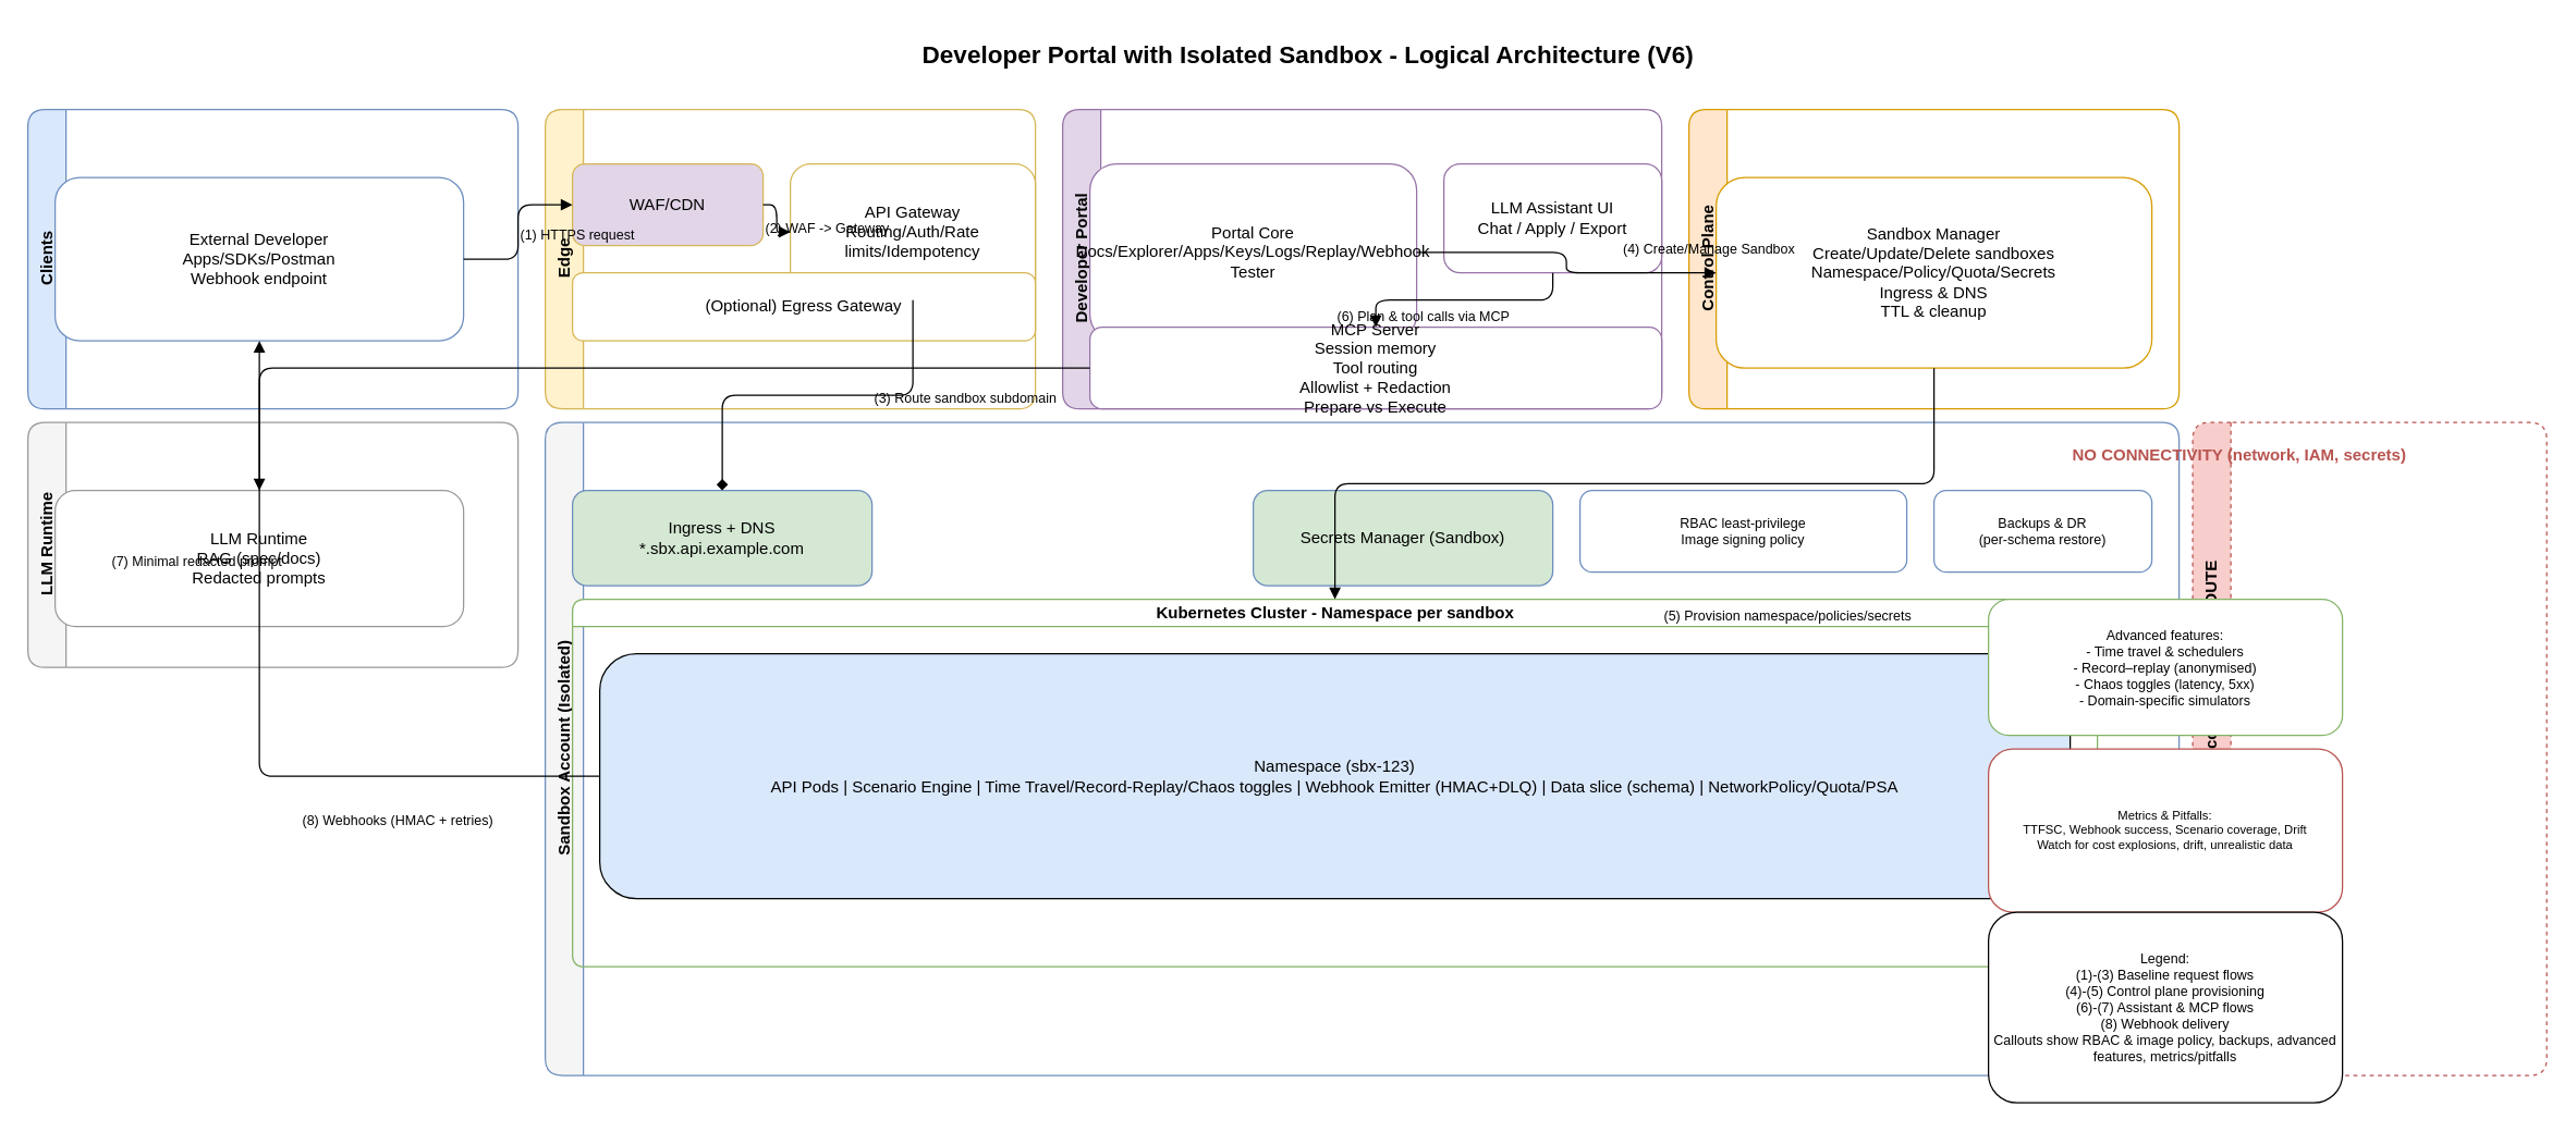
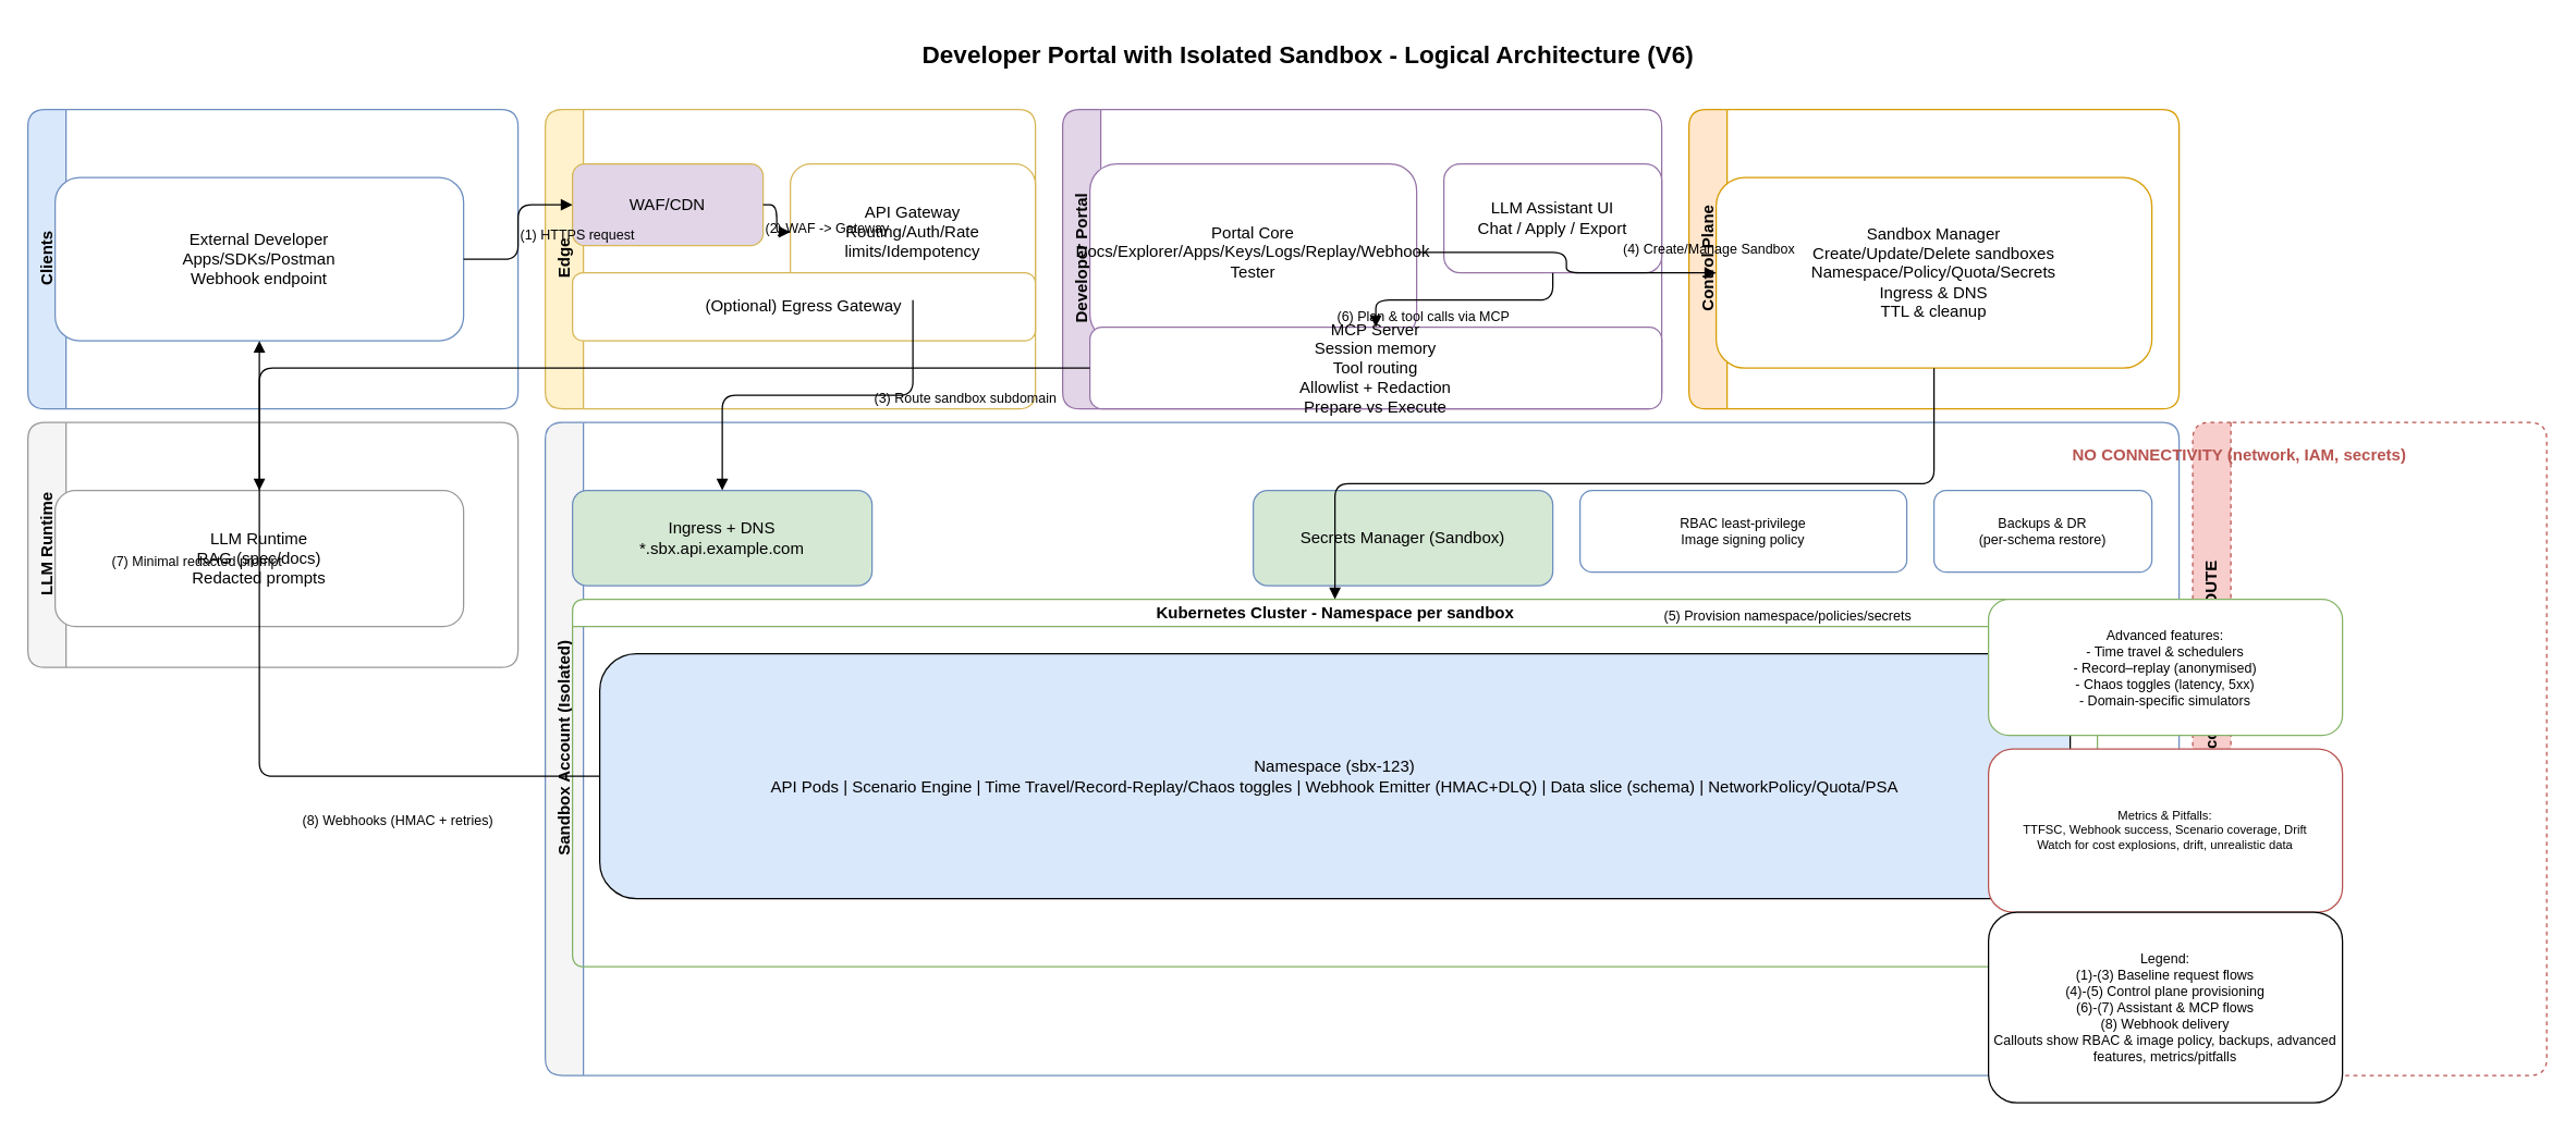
  <mxCell id="0" />
  <mxCell id="1" parent="0" />
  <mxCell id="2" value="Developer Portal with Isolated Sandbox - Logical Architecture (V6)" style="text;html=1;align=center;verticalAlign=middle;fontStyle=1;fontSize=18" vertex="1" parent="1"><mxGeometry x="380" y="20" width="1160" height="40" as="geometry" /></mxCell>
  <mxCell id="3" value="Clients" style="swimlane;horizontal=0;rounded=1;html=1;startSize=28;fillColor=#dae8fc;strokeColor=#6c8ebf;fontStyle=1" vertex="1" parent="1"><mxGeometry x="20" y="80" width="360" height="220" as="geometry" /></mxCell>
  <mxCell id="4" value="Edge" style="swimlane;horizontal=0;rounded=1;html=1;startSize=28;fillColor=#fff2cc;strokeColor=#d6b656;fontStyle=1" vertex="1" parent="1"><mxGeometry x="400" y="80" width="360" height="220" as="geometry" /></mxCell>
  <mxCell id="5" value="Developer Portal" style="swimlane;horizontal=0;rounded=1;html=1;startSize=28;fillColor=#e1d5e7;strokeColor=#9673a6;fontStyle=1" vertex="1" parent="1"><mxGeometry x="780" y="80" width="440" height="220" as="geometry" /></mxCell>
  <mxCell id="6" value="Control Plane" style="swimlane;horizontal=0;rounded=1;html=1;startSize=28;fillColor=#ffe6cc;strokeColor=#d79b00;fontStyle=1" vertex="1" parent="1"><mxGeometry x="1240" y="80" width="360" height="220" as="geometry" /></mxCell>
  <mxCell id="7" value="LLM Runtime" style="swimlane;horizontal=0;rounded=1;html=1;startSize=28;fillColor=#f5f5f5;strokeColor=#999999;fontStyle=1" vertex="1" parent="1"><mxGeometry x="20" y="310" width="360" height="180" as="geometry" /></mxCell>
  <mxCell id="8" value="Sandbox Account (Isolated)" style="swimlane;horizontal=0;rounded=1;html=1;startSize=28;fillColor=#f5f5f5;strokeColor=#6c8ebf;fontStyle=1" vertex="1" parent="1"><mxGeometry x="400" y="310" width="1200" height="480" as="geometry" /></mxCell>
  <mxCell id="9" value="Production (separate account/VPC) - NO ROUTE" style="swimlane;horizontal=0;rounded=1;html=1;startSize=28;fillColor=#f8cecc;strokeColor=#b85450;fontStyle=1;dashed=1" vertex="1" parent="1"><mxGeometry x="1610" y="310" width="260" height="480" as="geometry" /></mxCell>
  <mxCell id="10" value="External Developer&#10;Apps/SDKs/Postman&#10;Webhook endpoint" style="rounded=1;whiteSpace=wrap;html=1;spacing=8;strokeColor=#6c8ebf;fillColor=#ffffff" vertex="1" parent="1"><mxGeometry x="40" y="130" width="300" height="120" as="geometry" /></mxCell>
  <mxCell id="11" value="WAF/CDN" style="rounded=1;whiteSpace=wrap;html=1;spacing=8;strokeColor=#d6b656;fillColor=#e1d5e7;" vertex="1" parent="1"><mxGeometry x="420" y="120" width="140" height="60" as="geometry" /></mxCell>
  <mxCell id="12" value="API Gateway&#10;Routing/Auth/Rate limits/Idempotency" style="rounded=1;whiteSpace=wrap;html=1;spacing=8;strokeColor=#d6b656;fillColor=#ffffff" vertex="1" parent="1"><mxGeometry x="580" y="120" width="180" height="100" as="geometry" /></mxCell>
  <mxCell id="13" value="(Optional) Egress Gateway" style="rounded=1;whiteSpace=wrap;html=1;spacing=8;strokeColor=#d6b656;fillColor=#ffffff" vertex="1" parent="1"><mxGeometry x="420" y="200" width="340" height="50" as="geometry" /></mxCell>
  <mxCell id="14" value="Portal Core&#10;Docs/Explorer/Apps/Keys/Logs/Replay/Webhook Tester" style="rounded=1;whiteSpace=wrap;html=1;spacing=8;strokeColor=#9673a6;fillColor=#ffffff" vertex="1" parent="1"><mxGeometry x="800" y="120" width="240" height="130" as="geometry" /></mxCell>
  <mxCell id="15" value="LLM Assistant UI&#10;Chat / Apply / Export" style="rounded=1;whiteSpace=wrap;html=1;spacing=8;strokeColor=#9673a6;fillColor=#ffffff" vertex="1" parent="1"><mxGeometry x="1060" y="120" width="160" height="80" as="geometry" /></mxCell>
  <mxCell id="16" value="MCP Server&#10;Session memory&#10;Tool routing&#10;Allowlist + Redaction&#10;Prepare vs Execute" style="rounded=1;whiteSpace=wrap;html=1;spacing=8;strokeColor=#9673a6;fillColor=#ffffff" vertex="1" parent="1"><mxGeometry x="800" y="240" width="420" height="60" as="geometry" /></mxCell>
  <mxCell id="17" value="Sandbox Manager&#10;Create/Update/Delete sandboxes&#10;Namespace/Policy/Quota/Secrets&#10;Ingress &amp; DNS&#10;TTL &amp; cleanup" style="rounded=1;whiteSpace=wrap;html=1;spacing=8;strokeColor=#d79b00;fillColor=#ffffff" vertex="1" parent="1"><mxGeometry x="1260" y="130" width="320" height="140" as="geometry" /></mxCell>
  <mxCell id="18" value="LLM Runtime&#10;RAG (spec/docs)&#10;Redacted prompts" style="rounded=1;whiteSpace=wrap;html=1;strokeColor=#999999;fillColor=#ffffff" vertex="1" parent="1"><mxGeometry x="40" y="360" width="300" height="100" as="geometry" /></mxCell>
  <mxCell id="19" value="Ingress + DNS&#10;*.sbx.api.example.com" style="rounded=1;whiteSpace=wrap;html=1;strokeColor=#6c8ebf;fillColor=#d5e8d4" vertex="1" parent="1"><mxGeometry x="420" y="360" width="220" height="70" as="geometry" /></mxCell>
  <mxCell id="20" value="Secrets Manager (Sandbox)" style="rounded=1;whiteSpace=wrap;html=1;strokeColor=#6c8ebf;fillColor=#d5e8d4" vertex="1" parent="1"><mxGeometry x="920" y="360" width="220" height="70" as="geometry" /></mxCell>
  <mxCell id="21" value="RBAC least-privilege&#10;Image signing policy" style="rounded=1;whiteSpace=wrap;html=1;strokeColor=#6c8ebf;fillColor=#ffffff;fontSize=10" vertex="1" parent="1"><mxGeometry x="1160" y="360" width="240" height="60" as="geometry" /></mxCell>
  <mxCell id="22" value="Backups &amp; DR&#10;(per-schema restore)" style="rounded=1;whiteSpace=wrap;html=1;strokeColor=#6c8ebf;fillColor=#ffffff;fontSize=10" vertex="1" parent="1"><mxGeometry x="1420" y="360" width="160" height="60" as="geometry" /></mxCell>
  <mxCell id="23" value="Kubernetes Cluster - Namespace per sandbox" style="swimlane;rounded=1;html=1;startSize=20;strokeColor=#82b366;fillColor=#ffffff;fontStyle=1" vertex="1" parent="1"><mxGeometry x="420" y="440" width="1120" height="270" as="geometry" /></mxCell>
  <mxCell id="24" value="Namespace (sbx-123)&#10;API Pods | Scenario Engine | Time Travel/Record-Replay/Chaos toggles | Webhook Emitter (HMAC+DLQ) | Data slice (schema) | NetworkPolicy/Quota/PSA" style="rounded=1;whiteSpace=wrap;html=1;strokeColor=#000000;fillColor=#dae8fc" vertex="1" parent="1"><mxGeometry x="440" y="480" width="1080" height="180" as="geometry" /></mxCell>
  <mxCell id="25" value="Advanced features:&#10;- Time travel &amp; schedulers&#10;- Record–replay (anonymised)&#10;- Chaos toggles (latency, 5xx)&#10;- Domain-specific simulators" style="rounded=1;whiteSpace=wrap;html=1;strokeColor=#82b366;fillColor=#ffffff;fontSize=10" vertex="1" parent="1"><mxGeometry x="1460" y="440" width="260" height="100" as="geometry" /></mxCell>
  <mxCell id="26" value="Metrics &amp; Pitfalls:&#10;TTFSC, Webhook success, Scenario coverage, Drift&#10;Watch for cost explosions, drift, unrealistic data" style="rounded=1;whiteSpace=wrap;html=1;strokeColor=#b85450;fillColor=#ffffff;fontSize=9" vertex="1" parent="1"><mxGeometry x="1460" y="550" width="260" height="120" as="geometry" /></mxCell>
  <mxCell id="27" value="NO CONNECTIVITY (network, IAM, secrets)" style="text;html=1;fontStyle=1;fontColor=#b85450" vertex="1" parent="1"><mxGeometry x="1520" y="320" width="300" height="20" as="geometry" /></mxCell>
  <mxCell id="28" edge="1" parent="1" source="10" target="11" style="edgeStyle=orthogonalEdgeStyle;rounded=1;endArrow=block;endFill=1"><mxGeometry relative="1" as="geometry" /></mxCell>
  <mxCell id="29" value="(1) HTTPS request" style="text;html=1;fontSize=10" vertex="1" parent="1"><mxGeometry x="380" y="160" width="120" height="20" as="geometry" /></mxCell>
  <mxCell id="30" edge="1" parent="1" source="11" target="12" style="edgeStyle=orthogonalEdgeStyle;rounded=1;endArrow=block;endFill=1"><mxGeometry relative="1" as="geometry" /></mxCell>
  <mxCell id="31" value="(2) WAF -&gt; Gateway" style="text;html=1;fontSize=10" vertex="1" parent="1"><mxGeometry x="560" y="155" width="150" height="20" as="geometry" /></mxCell>
- <mxCell id="32" edge="1" parent="1" source="12" target="19" style="edgeStyle=orthogonalEdgeStyle;rounded=1;endArrow=diamond;endFill=1;"><mxGeometry relative="1" as="geometry" /></mxCell>
+ <mxCell id="32" edge="1" parent="1" source="12" target="19" style="edgeStyle=orthogonalEdgeStyle;rounded=1;endArrow=block;endFill=1"><mxGeometry relative="1" as="geometry" /></mxCell>
  <mxCell id="33" value="(3) Route sandbox subdomain" style="text;html=1;fontSize=10" vertex="1" parent="1"><mxGeometry x="640" y="280" width="200" height="20" as="geometry" /></mxCell>
  <mxCell id="34" edge="1" parent="1" source="14" target="17" style="edgeStyle=orthogonalEdgeStyle;rounded=1;endArrow=block;endFill=1"><mxGeometry relative="1" as="geometry" /></mxCell>
  <mxCell id="35" value="(4) Create/Manage Sandbox" style="text;html=1;fontSize=10" vertex="1" parent="1"><mxGeometry x="1190" y="170" width="200" height="20" as="geometry" /></mxCell>
  <mxCell id="36" edge="1" parent="1" source="17" target="23" style="edgeStyle=orthogonalEdgeStyle;rounded=1;endArrow=block;endFill=1"><mxGeometry relative="1" as="geometry" /></mxCell>
  <mxCell id="37" value="(5) Provision namespace/policies/secrets" style="text;html=1;fontSize=10" vertex="1" parent="1"><mxGeometry x="1220" y="440" width="260" height="20" as="geometry" /></mxCell>
  <mxCell id="38" edge="1" parent="1" source="15" target="16" style="edgeStyle=orthogonalEdgeStyle;rounded=1;endArrow=block;endFill=1"><mxGeometry relative="1" as="geometry" /></mxCell>
  <mxCell id="39" value="(6) Plan &amp; tool calls via MCP" style="text;html=1;fontSize=10" vertex="1" parent="1"><mxGeometry x="980" y="220" width="240" height="20" as="geometry" /></mxCell>
  <mxCell id="40" edge="1" parent="1" source="16" target="18" style="edgeStyle=orthogonalEdgeStyle;rounded=1;endArrow=block;endFill=1"><mxGeometry relative="1" as="geometry" /></mxCell>
  <mxCell id="41" value="(7) Minimal redacted prompt" style="text;html=1;fontSize=10" vertex="1" parent="1"><mxGeometry x="80" y="400" width="240" height="20" as="geometry" /></mxCell>
  <mxCell id="42" edge="1" parent="1" source="24" target="10" style="edgeStyle=orthogonalEdgeStyle;rounded=1;endArrow=block;endFill=1"><mxGeometry relative="1" as="geometry" /></mxCell>
  <mxCell id="43" value="(8) Webhooks (HMAC + retries)" style="text;html=1;fontSize=10" vertex="1" parent="1"><mxGeometry x="220" y="590" width="320" height="20" as="geometry" /></mxCell>
  <mxCell id="44" value="Legend:&#10;(1)-(3) Baseline request flows&#10;(4)-(5) Control plane provisioning&#10;(6)-(7) Assistant &amp; MCP flows&#10;(8) Webhook delivery&#10;Callouts show RBAC &amp; image policy, backups, advanced features, metrics/pitfalls" style="rounded=1;whiteSpace=wrap;html=1;strokeColor=#000000;fillColor=#ffffff;fontSize=10" vertex="1" parent="1"><mxGeometry x="1460" y="670" width="260" height="140" as="geometry" /></mxCell>
